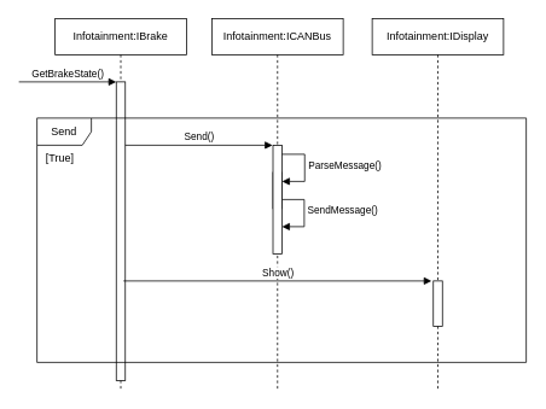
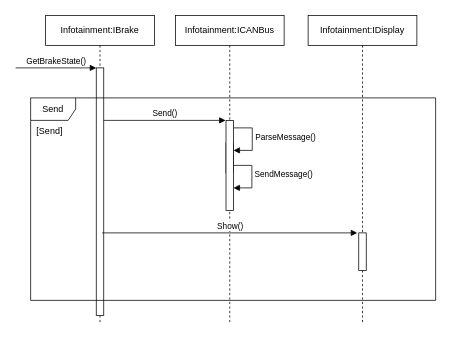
  <mxCell id="0" />
  <mxCell id="1" parent="0" />
  <mxCell id="2" value="SendMessage()" style="html=1;align=left;spacingLeft=2;endArrow=block;rounded=0;edgeStyle=orthogonalEdgeStyle;curved=0;rounded=0;" edge="1" parent="1"><mxGeometry relative="1" as="geometry"><mxPoint x="305" y="220" as="sourcePoint" /><Array as="points"><mxPoint x="335" y="250" /></Array><mxPoint x="310.5" y="250" as="targetPoint" /></mxGeometry></mxCell>
  <mxCell id="3" value="Infotainment:IBrake" style="shape=umlLifeline;perimeter=lifelinePerimeter;whiteSpace=wrap;html=1;container=1;dropTarget=0;collapsible=0;recursiveResize=0;outlineConnect=0;portConstraint=eastwest;newEdgeStyle={&quot;edgeStyle&quot;:&quot;elbowEdgeStyle&quot;,&quot;elbow&quot;:&quot;vertical&quot;,&quot;curved&quot;:0,&quot;rounded&quot;:0};" vertex="1" parent="1"><mxGeometry x="60" y="20" width="145" height="410" as="geometry" /></mxCell>
  <mxCell id="4" value="" style="html=1;points=[[0,0,0,0,5],[0,1,0,0,-5],[1,0,0,0,5],[1,1,0,0,-5]];perimeter=orthogonalPerimeter;outlineConnect=0;targetShapes=umlLifeline;portConstraint=eastwest;newEdgeStyle={&quot;curved&quot;:0,&quot;rounded&quot;:0};" vertex="1" parent="3"><mxGeometry x="67.5" y="70" width="10" height="330" as="geometry" /></mxCell>
  <mxCell id="5" value="GetBrakeState()" style="html=1;verticalAlign=bottom;endArrow=block;curved=0;rounded=0;" edge="1" parent="1" target="4"><mxGeometry width="80" relative="1" as="geometry"><mxPoint x="20" y="90" as="sourcePoint" /><mxPoint x="120" y="90" as="targetPoint" /></mxGeometry></mxCell>
  <mxCell id="6" value="Infotainment:ICANBus" style="shape=umlLifeline;perimeter=lifelinePerimeter;whiteSpace=wrap;html=1;container=1;dropTarget=0;collapsible=0;recursiveResize=0;outlineConnect=0;portConstraint=eastwest;newEdgeStyle={&quot;edgeStyle&quot;:&quot;elbowEdgeStyle&quot;,&quot;elbow&quot;:&quot;vertical&quot;,&quot;curved&quot;:0,&quot;rounded&quot;:0};" vertex="1" parent="1"><mxGeometry x="233" y="20" width="145" height="410" as="geometry" /></mxCell>
  <mxCell id="7" value="" style="html=1;points=[[0,0,0,0,5],[0,1,0,0,-5],[1,0,0,0,5],[1,1,0,0,-5]];perimeter=orthogonalPerimeter;outlineConnect=0;targetShapes=umlLifeline;portConstraint=eastwest;newEdgeStyle={&quot;curved&quot;:0,&quot;rounded&quot;:0};" vertex="1" parent="6"><mxGeometry x="67.5" y="170" width="10" height="40" as="geometry" /></mxCell>
  <mxCell id="8" value="ParseMessage()" style="html=1;align=left;spacingLeft=2;endArrow=block;rounded=0;edgeStyle=orthogonalEdgeStyle;curved=0;rounded=0;" edge="1" target="7" parent="6"><mxGeometry relative="1" as="geometry"><mxPoint x="72.5" y="150" as="sourcePoint" /><Array as="points"><mxPoint x="102.5" y="180" /></Array></mxGeometry></mxCell>
  <mxCell id="9" value="" style="html=1;points=[[0,0,0,0,5],[0,1,0,0,-5],[1,0,0,0,5],[1,1,0,0,-5]];perimeter=orthogonalPerimeter;outlineConnect=0;targetShapes=umlLifeline;portConstraint=eastwest;newEdgeStyle={&quot;curved&quot;:0,&quot;rounded&quot;:0};" vertex="1" parent="6"><mxGeometry x="67.5" y="140" width="10" height="120" as="geometry" /></mxCell>
  <mxCell id="10" value="Infotainment:IDisplay" style="shape=umlLifeline;perimeter=lifelinePerimeter;whiteSpace=wrap;html=1;container=1;dropTarget=0;collapsible=0;recursiveResize=0;outlineConnect=0;portConstraint=eastwest;newEdgeStyle={&quot;edgeStyle&quot;:&quot;elbowEdgeStyle&quot;,&quot;elbow&quot;:&quot;vertical&quot;,&quot;curved&quot;:0,&quot;rounded&quot;:0};" vertex="1" parent="1"><mxGeometry x="410" y="20" width="145" height="410" as="geometry" /></mxCell>
  <mxCell id="11" value="" style="html=1;points=[[0,0,0,0,5],[0,1,0,0,-5],[1,0,0,0,5],[1,1,0,0,-5]];perimeter=orthogonalPerimeter;outlineConnect=0;targetShapes=umlLifeline;portConstraint=eastwest;newEdgeStyle={&quot;curved&quot;:0,&quot;rounded&quot;:0};" vertex="1" parent="10"><mxGeometry x="67.5" y="290" width="10" height="50" as="geometry" /></mxCell>
  <mxCell id="12" value="Send()" style="html=1;verticalAlign=bottom;endArrow=block;curved=0;rounded=0;" edge="1" parent="1"><mxGeometry width="80" relative="1" as="geometry"><mxPoint x="137.5" y="160" as="sourcePoint" /><mxPoint x="300" y="160" as="targetPoint" /></mxGeometry></mxCell>
  <mxCell id="13" value="Show()" style="html=1;verticalAlign=bottom;endArrow=block;curved=0;rounded=0;" edge="1" parent="1"><mxGeometry width="80" relative="1" as="geometry"><mxPoint x="135.5" y="310" as="sourcePoint" /><mxPoint x="475.5" y="310" as="targetPoint" /></mxGeometry></mxCell>
  <mxCell id="14" value="Send" style="shape=umlFrame;whiteSpace=wrap;html=1;pointerEvents=0;" vertex="1" parent="1"><mxGeometry x="40" y="130" width="540" height="270" as="geometry" /></mxCell>
- <mxCell id="15" value="[True]" style="text;html=1;align=center;verticalAlign=middle;resizable=0;points=[];autosize=1;strokeColor=none;fillColor=none;" vertex="1" parent="1"><mxGeometry x="40" y="160" width="50" height="30" as="geometry" /></mxCell>
+ <mxCell id="15" value="[Send]" style="text;html=1;align=center;verticalAlign=middle;resizable=0;points=[];autosize=1;strokeColor=none;fillColor=none;" vertex="1" parent="1"><mxGeometry x="40" y="160" width="50" height="30" as="geometry" /></mxCell>
